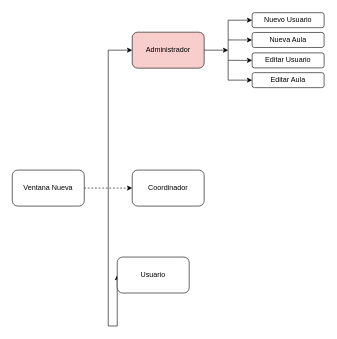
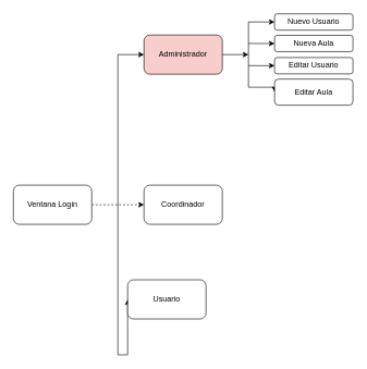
  <mxCell id="0" />
  <mxCell id="1" parent="0" />
  <mxCell id="2" style="edgeStyle=orthogonalEdgeStyle;rounded=0;orthogonalLoop=1;jettySize=auto;html=1;exitX=1;exitY=0.5;exitDx=0;exitDy=0;dashed=1;" edge="1" parent="1" source="3" target="7"><mxGeometry relative="1" as="geometry" /></mxCell>
- <mxCell id="3" value="Ventana Nueva" style="rounded=1;whiteSpace=wrap;html=1;" vertex="1" parent="1"><mxGeometry x="20" y="283" width="120" height="60" as="geometry" /></mxCell>
+ <mxCell id="3" value="Ventana Login" style="rounded=1;whiteSpace=wrap;html=1;" vertex="1" parent="1"><mxGeometry x="20" y="283" width="120" height="60" as="geometry" /></mxCell>
  <mxCell id="4" style="edgeStyle=orthogonalEdgeStyle;rounded=0;orthogonalLoop=1;jettySize=auto;html=1;exitX=0;exitY=0.5;exitDx=0;exitDy=0;entryX=0;entryY=0.5;entryDx=0;entryDy=0;startArrow=classic;startFill=1;" edge="1" parent="1" source="6" target="8"><mxGeometry relative="1" as="geometry"><Array as="points"><mxPoint x="180" y="83" /><mxPoint x="180" y="543" /></Array></mxGeometry></mxCell>
  <mxCell id="5" style="edgeStyle=orthogonalEdgeStyle;rounded=0;orthogonalLoop=1;jettySize=auto;html=1;exitX=1;exitY=0.5;exitDx=0;exitDy=0;" edge="1" parent="1" source="6"><mxGeometry relative="1" as="geometry"><mxPoint x="380" y="83.071" as="targetPoint" /></mxGeometry></mxCell>
  <mxCell id="6" value="Administrador" style="rounded=1;whiteSpace=wrap;html=1;fillColor=#f8cecc;" vertex="1" parent="1"><mxGeometry x="220" y="53" width="120" height="60" as="geometry" /></mxCell>
  <mxCell id="7" value="Coordinador" style="rounded=1;whiteSpace=wrap;html=1;" vertex="1" parent="1"><mxGeometry x="220" y="283" width="120" height="60" as="geometry" /></mxCell>
  <mxCell id="8" value="Usuario" style="rounded=1;whiteSpace=wrap;html=1;" vertex="1" parent="1"><mxGeometry x="195" y="428" width="120" height="60" as="geometry" /></mxCell>
  <mxCell id="9" style="edgeStyle=orthogonalEdgeStyle;rounded=0;orthogonalLoop=1;jettySize=auto;html=1;exitX=0;exitY=0.5;exitDx=0;exitDy=0;entryX=0;entryY=0.5;entryDx=0;entryDy=0;startArrow=classic;startFill=1;" edge="1" parent="1" source="10" target="15"><mxGeometry relative="1" as="geometry"><Array as="points"><mxPoint x="380" y="33" /><mxPoint x="380" y="133" /></Array></mxGeometry></mxCell>
  <mxCell id="10" value="Nuevo Usuario" style="rounded=1;whiteSpace=wrap;html=1;" vertex="1" parent="1"><mxGeometry x="420" y="20.5" width="120" height="25" as="geometry" /></mxCell>
  <mxCell id="11" style="edgeStyle=orthogonalEdgeStyle;rounded=0;orthogonalLoop=1;jettySize=auto;html=1;exitX=0;exitY=0.5;exitDx=0;exitDy=0;startArrow=classic;startFill=1;endArrow=none;endFill=0;" edge="1" parent="1" source="12"><mxGeometry relative="1" as="geometry"><mxPoint x="380" y="65.929" as="targetPoint" /></mxGeometry></mxCell>
  <mxCell id="12" value="Nueva Aula" style="rounded=1;whiteSpace=wrap;html=1;" vertex="1" parent="1"><mxGeometry x="420" y="53.5" width="120" height="25" as="geometry" /></mxCell>
  <mxCell id="13" style="edgeStyle=orthogonalEdgeStyle;rounded=0;orthogonalLoop=1;jettySize=auto;html=1;exitX=0;exitY=0.5;exitDx=0;exitDy=0;startArrow=classic;startFill=1;endArrow=none;endFill=0;" edge="1" parent="1" source="14"><mxGeometry relative="1" as="geometry"><mxPoint x="380" y="99.857" as="targetPoint" /></mxGeometry></mxCell>
  <mxCell id="14" value="Editar Usuario" style="rounded=1;whiteSpace=wrap;html=1;" vertex="1" parent="1"><mxGeometry x="420" y="87.5" width="120" height="25" as="geometry" /></mxCell>
- <mxCell id="15" value="Editar Aula" style="rounded=1;whiteSpace=wrap;html=1;" vertex="1" parent="1"><mxGeometry x="420" y="120.5" width="120" height="25" as="geometry" /></mxCell>
+ <mxCell id="15" value="Editar Aula" style="rounded=1;whiteSpace=wrap;html=1;" vertex="1" parent="1"><mxGeometry x="420" y="120.5" width="120" height="40" as="geometry" /></mxCell>
